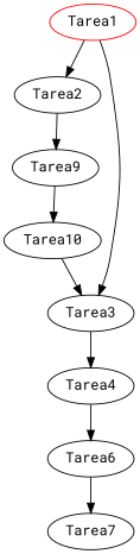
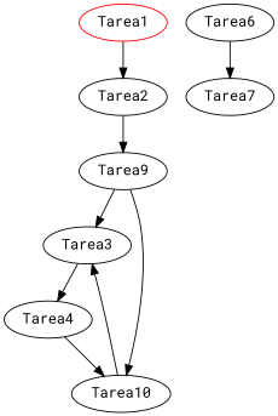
  strict digraph {
    fontname="Roboto Mono"
    node [fontname="Roboto Mono"]
    edge [color=black fontname="Roboto Mono"]
    n1 [color=red label=Tarea1]
    n2 [label=Tarea2]
    n3 [label=Tarea3]
    n4 [label=Tarea9]
    n5 [label=Tarea4]
    n6 [label=Tarea6]
    n7 [label=Tarea10]
    n8 [label=Tarea7]
    n1 -> n2
-   n1 -> n3
+   n4 -> n3
    n2 -> n4
    n3 -> n5
    n4 -> n7
-   n5 -> n6
+   n5 -> n7
    n6 -> n8
    n7 -> n3
  }
